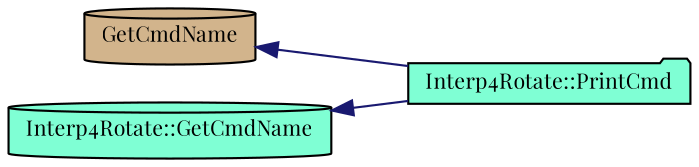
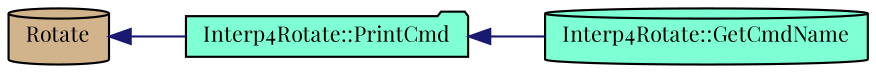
  digraph {
    fontname="Playfair Display"
    rankdir=LR
    node [color=black fillcolor=aquamarine fontname="Playfair Display" fontsize=10 shape=cylinder style=filled]
    edge [color=midnightblue dir=back fontname="Playfair Display" fontsize=10 labelfontname=FreeSans labelfontsize=10 style=solid]
-   n1 [fillcolor=tan fontcolor=black height=0.2 label=GetCmdName width=0.4]
+   n1 [fillcolor=tan fontcolor=black height=0.2 label=Rotate width=0.4]
    n2 [height=0.2 label="Interp4Rotate::PrintCmd" shape=folder width=0.4]
    n3 [height=0.2 label="Interp4Rotate::GetCmdName" width=0.4]
    n1 -> n2
-   n3 -> n2
+   n2 -> n3
  }
